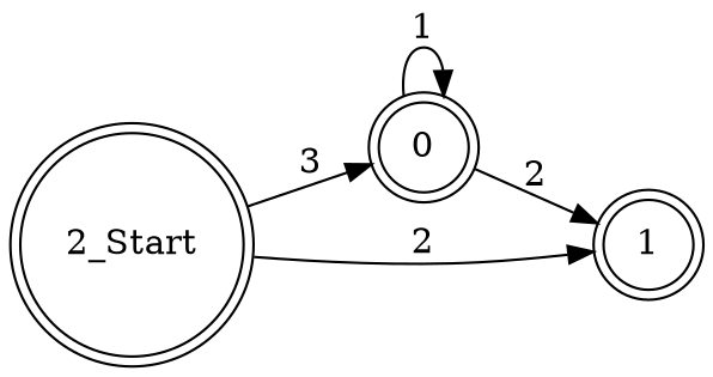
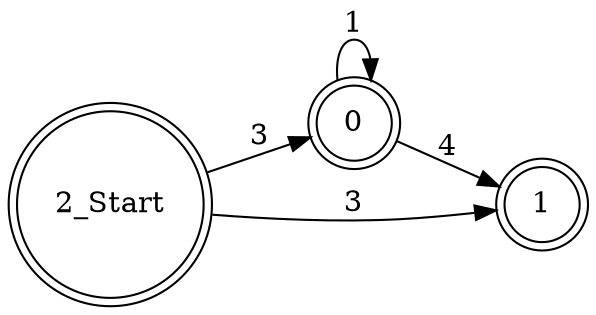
  digraph {
    rankdir=LR
    node [shape=doublecircle]
    n1 [label="2_Start"]
    0
    1
    n1 -> 0 [label=3]
-   n1 -> 1 [label=2]
+   n1 -> 1 [label=3]
    0 -> 0 [label=1]
-   0 -> 1 [label=2]
+   0 -> 1 [label=4]
  }
